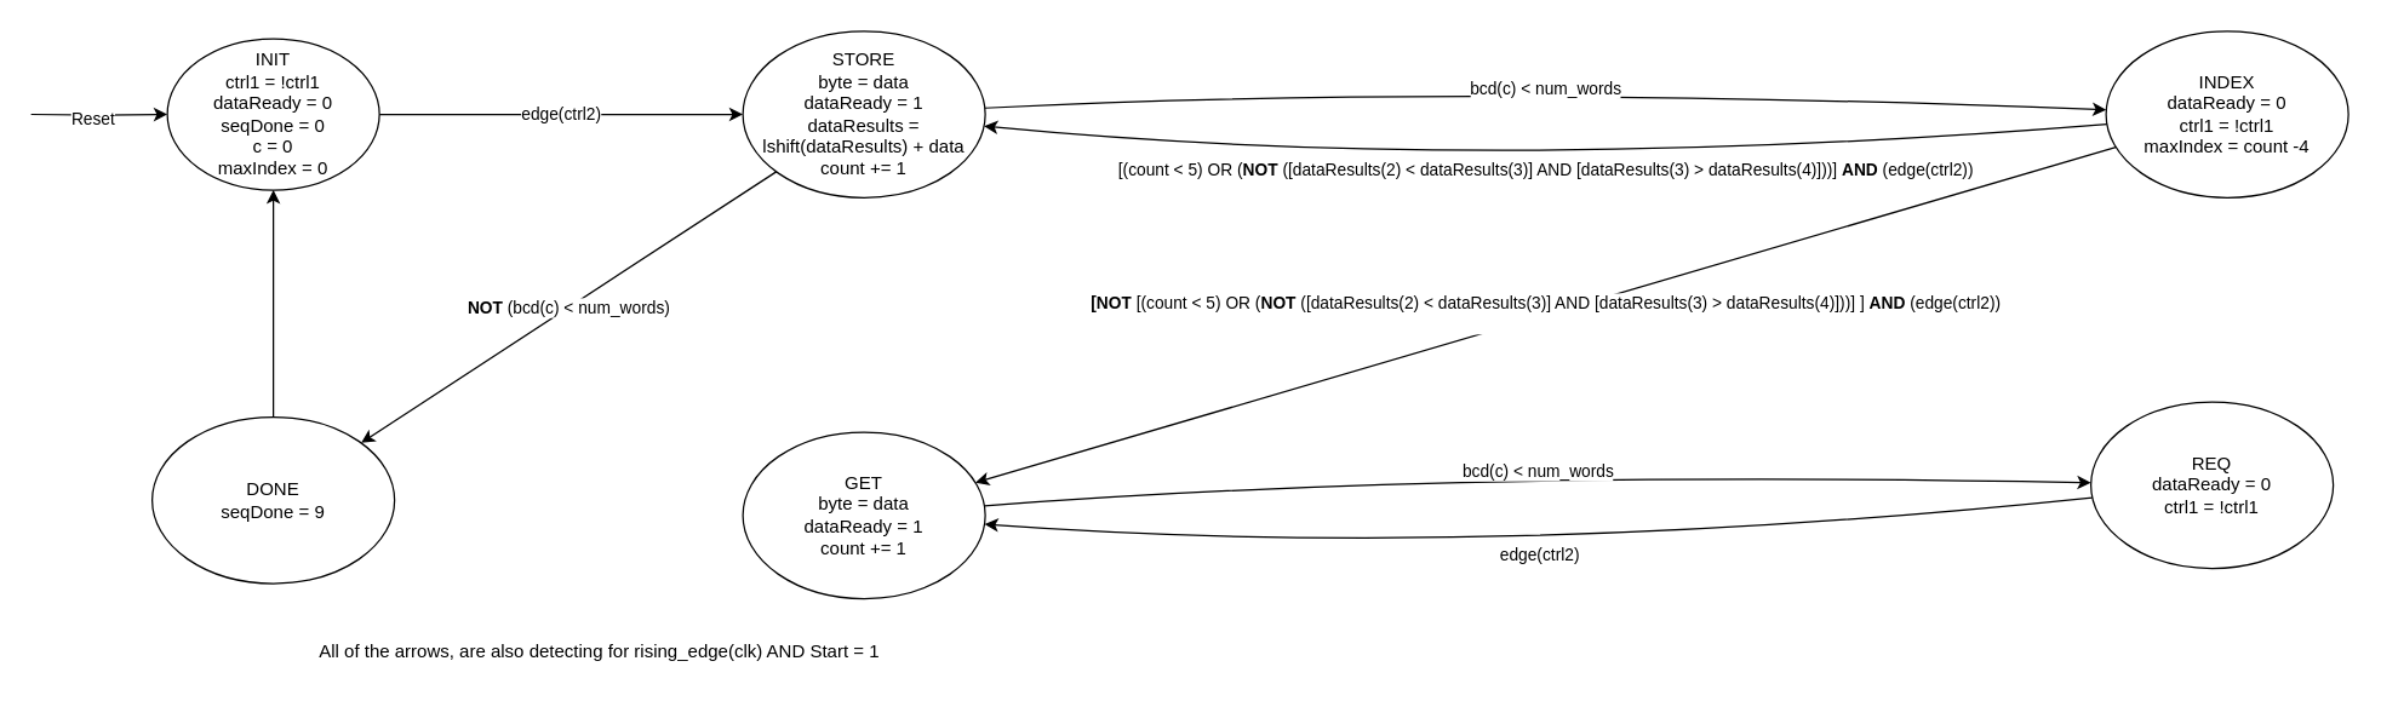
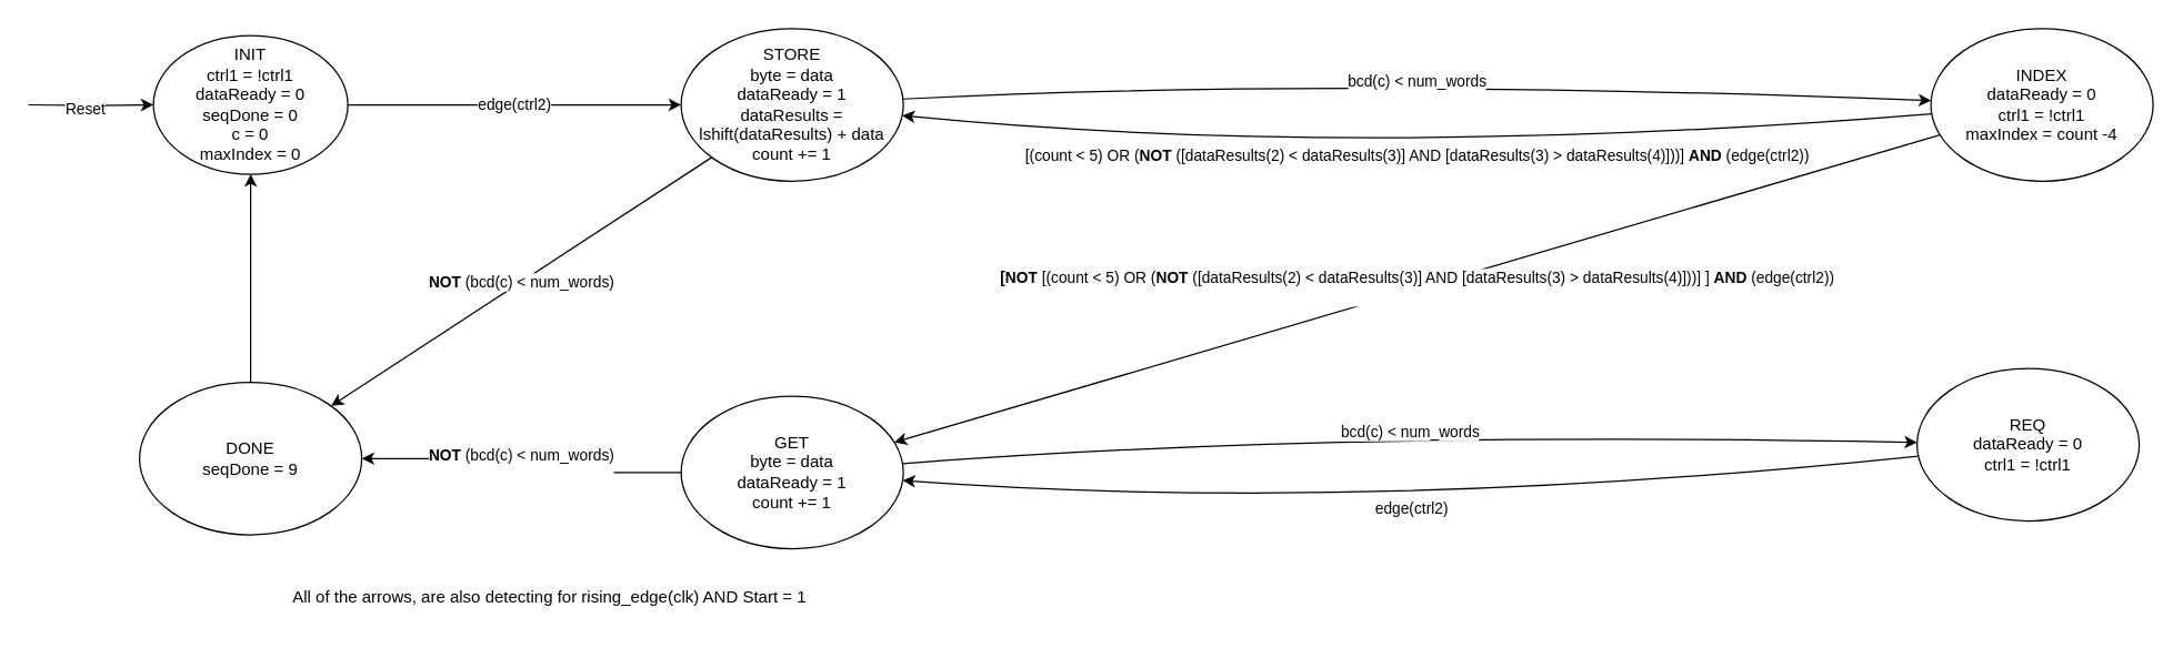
  <mxCell id="0" />
  <mxCell id="1" parent="0" />
  <mxCell id="2" value="edge(ctrl2)" style="edgeStyle=orthogonalEdgeStyle;rounded=0;orthogonalLoop=1;jettySize=auto;html=1;" parent="1" source="3" target="4" edge="1"><mxGeometry relative="1" as="geometry" /></mxCell>
  <mxCell id="3" value="INIT&lt;div&gt;ctrl1 = !ctrl1&lt;/div&gt;&lt;div&gt;dataReady = 0&lt;/div&gt;&lt;div&gt;seqDone = 0&lt;/div&gt;&lt;div&gt;c = 0&lt;/div&gt;&lt;div&gt;maxIndex = 0&lt;/div&gt;" style="ellipse;whiteSpace=wrap;html=1;" parent="1" vertex="1"><mxGeometry x="110" y="25" width="140" height="100" as="geometry" /></mxCell>
  <mxCell id="4" value="&lt;div&gt;STORE&lt;/div&gt;&lt;div&gt;byte = data&lt;/div&gt;&lt;div&gt;dataReady = 1&lt;/div&gt;&lt;div&gt;dataResults = lshift(dataResults) + data&lt;/div&gt;&lt;div&gt;count += 1&lt;/div&gt;" style="ellipse;whiteSpace=wrap;html=1;" parent="1" vertex="1"><mxGeometry x="490" y="20" width="160" height="110" as="geometry" /></mxCell>
  <mxCell id="5" value="&lt;div&gt;&lt;span style=&quot;background-color: initial;&quot;&gt;INDEX&lt;/span&gt;&lt;/div&gt;&lt;div&gt;&lt;span style=&quot;background-color: initial;&quot;&gt;dataReady = 0&lt;/span&gt;&lt;br&gt;&lt;/div&gt;&lt;div&gt;ctrl1 = !ctrl1&lt;/div&gt;&lt;div&gt;maxIndex = count -4&lt;/div&gt;" style="ellipse;whiteSpace=wrap;html=1;" parent="1" vertex="1"><mxGeometry x="1390" y="20" width="160" height="110" as="geometry" /></mxCell>
  <mxCell id="6" value="[(count &amp;lt; 5) OR (&lt;b&gt;NOT&lt;/b&gt;&amp;nbsp;([dataResults(2) &amp;lt; dataResults(3)] AND [dataResults(3) &amp;gt; dataResults(4)]))]&amp;nbsp;&lt;b&gt;AND &lt;/b&gt;(edge(ctrl2))" style="curved=1;endArrow=classic;html=1;rounded=0;" parent="1" source="5" target="4" edge="1"><mxGeometry width="50" height="50" relative="1" as="geometry"><mxPoint x="930" y="415" as="sourcePoint" /><mxPoint x="980" y="365" as="targetPoint" /><Array as="points"><mxPoint x="980" y="115" /></Array></mxGeometry></mxCell>
  <mxCell id="7" value="bcd(c) &lt; num_words" style="curved=1;endArrow=classic;html=1;rounded=0;" parent="1" source="4" target="5" edge="1"><mxGeometry width="50" height="50" relative="1" as="geometry"><mxPoint x="1191" y="30" as="sourcePoint" /><mxPoint x="630" y="25" as="targetPoint" /><Array as="points"><mxPoint x="950" y="55" /></Array></mxGeometry></mxCell>
+ <mxCell id="8" value="&#10;&lt;span style=&quot;color: rgb(0, 0, 0); font-family: Helvetica; font-size: 11px; font-style: normal; font-variant-ligatures: normal; font-variant-caps: normal; font-weight: 700; letter-spacing: normal; orphans: 2; text-align: center; text-indent: 0px; text-transform: none; widows: 2; word-spacing: 0px; -webkit-text-stroke-width: 0px; white-space: nowrap; background-color: rgb(255, 255, 255); text-decoration-thickness: initial; text-decoration-style: initial; text-decoration-color: initial; display: inline !important; float: none;&quot;&gt;NOT&lt;span&gt;&amp;nbsp;&lt;/span&gt;&lt;/span&gt;&lt;span style=&quot;color: rgb(0, 0, 0); font-family: Helvetica; font-size: 11px; font-style: normal; font-variant-ligatures: normal; font-variant-caps: normal; letter-spacing: normal; orphans: 2; text-align: center; text-indent: 0px; text-transform: none; widows: 2; word-spacing: 0px; -webkit-text-stroke-width: 0px; white-space: nowrap; text-decoration-thickness: initial; text-decoration-style: initial; text-decoration-color: initial; font-weight: normal;&quot;&gt;(&lt;/span&gt;&lt;span style=&quot;color: rgb(0, 0, 0); font-family: Helvetica; font-size: 11px; font-style: normal; font-variant-ligatures: normal; font-variant-caps: normal; letter-spacing: normal; orphans: 2; text-align: center; text-indent: 0px; text-transform: none; widows: 2; word-spacing: 0px; -webkit-text-stroke-width: 0px; white-space: nowrap; text-decoration-thickness: initial; text-decoration-style: initial; text-decoration-color: initial; font-weight: 400;&quot;&gt;bcd(c) &amp;lt; num_words)&lt;/span&gt;&#10;&#10;" style="edgeStyle=orthogonalEdgeStyle;rounded=0;orthogonalLoop=1;jettySize=auto;html=1;" parent="1" source="9" target="16" edge="1"><mxGeometry relative="1" as="geometry" /></mxCell>
  <mxCell id="9" value="&lt;div&gt;GET&lt;/div&gt;&lt;div&gt;byte = data&lt;/div&gt;&lt;div&gt;dataReady = 1&lt;/div&gt;&lt;div&gt;count += 1&lt;/div&gt;" style="ellipse;whiteSpace=wrap;html=1;" parent="1" vertex="1"><mxGeometry x="490" y="285" width="160" height="110" as="geometry" /></mxCell>
  <mxCell id="10" value="&lt;div&gt;REQ&lt;/div&gt;&lt;div&gt;dataReady = 0&lt;/div&gt;&lt;div&gt;ctrl1 = !ctrl1&lt;/div&gt;" style="ellipse;whiteSpace=wrap;html=1;" parent="1" vertex="1"><mxGeometry x="1380" y="265" width="160" height="110" as="geometry" /></mxCell>
  <mxCell id="11" value="edge(ctrl2)" style="curved=1;endArrow=classic;html=1;rounded=0;" parent="1" source="10" target="9" edge="1"><mxGeometry width="50" height="50" relative="1" as="geometry"><mxPoint x="930" y="670" as="sourcePoint" /><mxPoint x="980" y="620" as="targetPoint" /><Array as="points"><mxPoint x="980" y="370" /></Array></mxGeometry></mxCell>
  <mxCell id="12" value="bcd(c) &lt; num_words" style="curved=1;endArrow=classic;html=1;rounded=0;" parent="1" source="9" target="10" edge="1"><mxGeometry width="50" height="50" relative="1" as="geometry"><mxPoint x="1191" y="285" as="sourcePoint" /><mxPoint x="630" y="280" as="targetPoint" /><Array as="points"><mxPoint x="950" y="310" /></Array></mxGeometry></mxCell>
  <mxCell id="13" value="&lt;span style=&quot;color: rgb(0, 0, 0); font-family: Helvetica; font-size: 11px; font-style: normal; font-variant-ligatures: normal; font-variant-caps: normal; letter-spacing: normal; orphans: 2; text-align: center; text-indent: 0px; text-transform: none; widows: 2; word-spacing: 0px; -webkit-text-stroke-width: 0px; white-space: nowrap; background-color: rgb(255, 255, 255); text-decoration-thickness: initial; text-decoration-style: initial; text-decoration-color: initial; float: none; display: inline !important;&quot;&gt;&lt;b&gt;[NOT&lt;/b&gt;&lt;/span&gt;&lt;span style=&quot;color: rgb(0, 0, 0); font-family: Helvetica; font-size: 11px; font-style: normal; font-variant-ligatures: normal; font-variant-caps: normal; font-weight: 400; letter-spacing: normal; orphans: 2; text-align: center; text-indent: 0px; text-transform: none; widows: 2; word-spacing: 0px; -webkit-text-stroke-width: 0px; white-space: nowrap; background-color: rgb(255, 255, 255); text-decoration-thickness: initial; text-decoration-style: initial; text-decoration-color: initial; display: inline !important; float: none;&quot;&gt;&amp;nbsp;&lt;/span&gt;&lt;span style=&quot;color: rgb(0, 0, 0); font-family: Helvetica; font-size: 11px; font-style: normal; font-variant-ligatures: normal; font-variant-caps: normal; font-weight: 400; letter-spacing: normal; orphans: 2; text-align: center; text-indent: 0px; text-transform: none; widows: 2; word-spacing: 0px; -webkit-text-stroke-width: 0px; white-space: nowrap; background-color: rgb(255, 255, 255); text-decoration-thickness: initial; text-decoration-style: initial; text-decoration-color: initial; display: inline !important; float: none;&quot;&gt;[(count &amp;lt; 5) OR (&lt;b&gt;NOT&lt;/b&gt;&amp;nbsp;([dataResults(2) &amp;lt; dataResults(3)] AND [dataResults(3) &amp;gt; dataResults(4)]))]&amp;nbsp;&lt;/span&gt;]&amp;nbsp;&lt;b&gt;AND&amp;nbsp;&lt;/b&gt;(edge(ctrl2))&lt;div&gt;&lt;br&gt;&lt;/div&gt;" style="endArrow=classic;html=1;rounded=0;" parent="1" source="5" target="9" edge="1"><mxGeometry x="0.0" width="50" height="50" relative="1" as="geometry"><mxPoint x="930" y="385" as="sourcePoint" /><mxPoint x="980" y="335" as="targetPoint" /><mxPoint as="offset" /></mxGeometry></mxCell>
  <mxCell id="14" style="edgeStyle=orthogonalEdgeStyle;rounded=0;orthogonalLoop=1;jettySize=auto;html=1;entryX=0;entryY=0.5;entryDx=0;entryDy=0;" parent="1" target="3" edge="1"><mxGeometry relative="1" as="geometry"><mxPoint x="20" y="75" as="sourcePoint" /></mxGeometry></mxCell>
  <mxCell id="15" value="Reset" style="edgeLabel;html=1;align=center;verticalAlign=middle;resizable=0;points=[];" parent="14" vertex="1" connectable="0"><mxGeometry x="-0.089" y="-2" relative="1" as="geometry"><mxPoint as="offset" /></mxGeometry></mxCell>
  <mxCell id="16" value="&lt;div&gt;&lt;span style=&quot;background-color: initial;&quot;&gt;DONE&lt;/span&gt;&lt;/div&gt;&lt;div&gt;&lt;span style=&quot;background-color: initial;&quot;&gt;seqDone = 9&lt;/span&gt;&lt;br&gt;&lt;/div&gt;" style="ellipse;whiteSpace=wrap;html=1;" parent="1" vertex="1"><mxGeometry x="100" y="275" width="160" height="110" as="geometry" /></mxCell>
  <mxCell id="17" value="" style="endArrow=classic;html=1;rounded=0;" parent="1" source="16" target="3" edge="1"><mxGeometry width="50" height="50" relative="1" as="geometry"><mxPoint x="930" y="385" as="sourcePoint" /><mxPoint x="980" y="335" as="targetPoint" /></mxGeometry></mxCell>
  <mxCell id="18" value="NOT &lt;span style=&quot;font-weight: normal;&quot;&gt;(&lt;/span&gt;&lt;span style=&quot;font-weight: 400;&quot;&gt;bcd(c) &amp;lt; num_words)&lt;/span&gt;" style="endArrow=classic;html=1;rounded=0;fontStyle=1" parent="1" source="4" target="16" edge="1"><mxGeometry width="50" height="50" relative="1" as="geometry"><mxPoint x="930" y="385" as="sourcePoint" /><mxPoint x="980" y="335" as="targetPoint" /></mxGeometry></mxCell>
  <mxCell id="19" value="All of the arrows, are also detecting for rising_edge(clk) AND Start = 1" style="text;html=1;align=center;verticalAlign=middle;resizable=0;points=[];autosize=1;strokeColor=none;fillColor=none;" parent="1" vertex="1"><mxGeometry x="200" y="415" width="390" height="30" as="geometry" /></mxCell>
